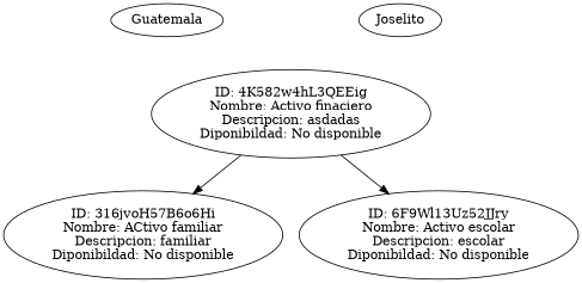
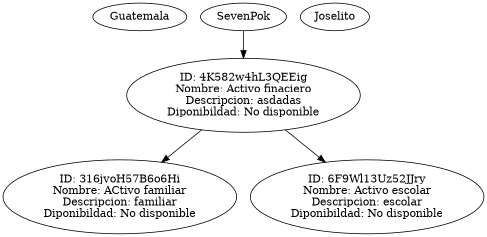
  digraph {
    n1 [label=Guatemala]
+   n2 [label=SevenPok]
    n3 [label="ID: 4K582w4hL3QEEig\nNombre: Activo finaciero\nDescripcion: asdadas\nDiponibildad: No disponible"]
    n4 [label="ID: 316jvoH57B6o6Hi\nNombre: ACtivo familiar\nDescripcion: familiar\nDiponibildad: No disponible"]
    n5 [label="ID: 6F9Wl13Uz52JJry\nNombre: Activo escolar\nDescripcion: escolar\nDiponibildad: No disponible"]
    n6 [label=Joselito]
+   n2 -> n3
    n3 -> n4
    n3 -> n5
  }
